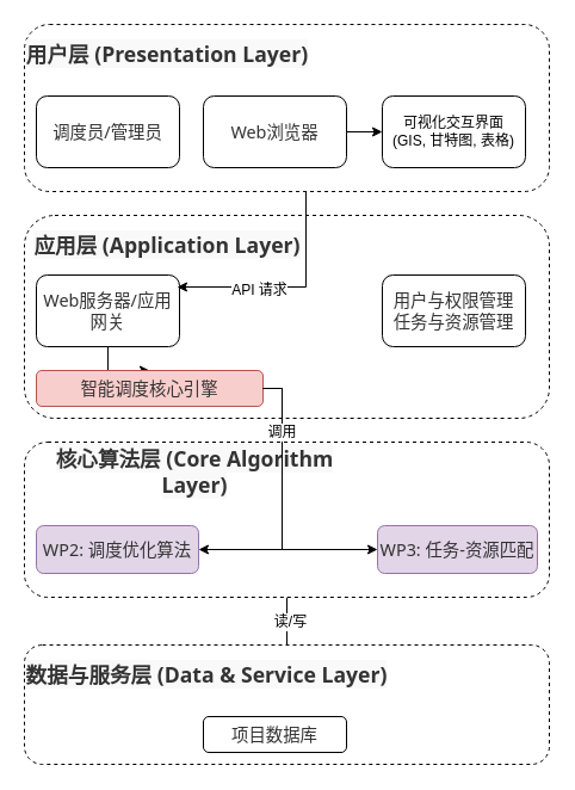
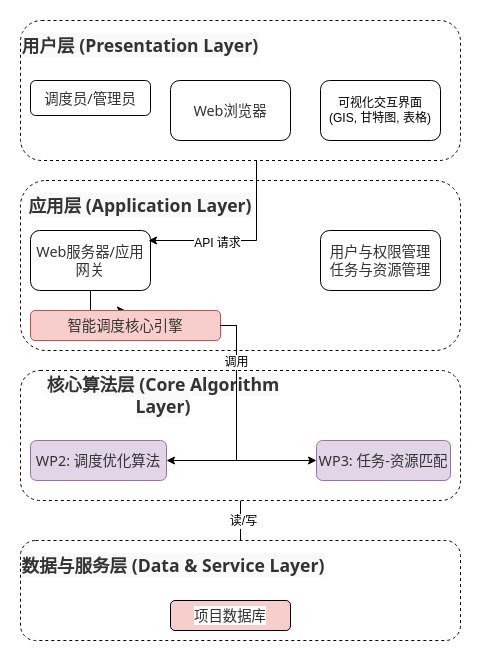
  <mxCell id="0" />
  <mxCell id="1" parent="0" />
  <mxCell id="2" value="" style="rounded=1;whiteSpace=wrap;html=1;dashed=1;" vertex="1" parent="1"><mxGeometry x="20" y="20" width="440" height="140" as="geometry" /></mxCell>
  <mxCell id="3" value="&lt;span style=&quot;color: rgb(51, 51, 51); font-family: &amp;quot;Microsoft YaHei&amp;quot;, &amp;quot;Segoe UI&amp;quot;, Roboto, Oxygen, Ubuntu, Cantarell, &amp;quot;Fira Sans&amp;quot;, &amp;quot;Droid Sans&amp;quot;, &amp;quot;Helvetica Neue&amp;quot;, sans-serif; font-size: 17.6px; font-weight: 700; text-align: start; background-color: rgb(249, 249, 249);&quot;&gt;用户层 (Presentation Layer)&lt;/span&gt;" style="text;html=1;align=center;verticalAlign=middle;whiteSpace=wrap;rounded=0;" vertex="1" parent="1"><mxGeometry x="20" y="20" width="240" height="50" as="geometry" /></mxCell>
- <mxCell id="4" value="&lt;span style=&quot;color: rgb(51, 51, 51); font-family: &amp;quot;Microsoft YaHei&amp;quot;, &amp;quot;Segoe UI&amp;quot;, Roboto, Oxygen, Ubuntu, Cantarell, &amp;quot;Fira Sans&amp;quot;, &amp;quot;Droid Sans&amp;quot;, &amp;quot;Helvetica Neue&amp;quot;, sans-serif; font-size: 14.4px; white-space-collapse: preserve-breaks; background-color: rgb(255, 255, 255);&quot;&gt;调度员/管理员&lt;/span&gt;" style="rounded=1;whiteSpace=wrap;html=1;" vertex="1" parent="1"><mxGeometry x="30" y="80" width="120" height="60" as="geometry" /></mxCell>
- <mxCell id="5" value="" style="edgeStyle=orthogonalEdgeStyle;rounded=0;orthogonalLoop=1;jettySize=auto;html=1;" edge="1" parent="1" source="6" target="7"><mxGeometry relative="1" as="geometry" /></mxCell>
+ <mxCell id="4" value="&lt;span style=&quot;color: rgb(51, 51, 51); font-family: &amp;quot;Microsoft YaHei&amp;quot;, &amp;quot;Segoe UI&amp;quot;, Roboto, Oxygen, Ubuntu, Cantarell, &amp;quot;Fira Sans&amp;quot;, &amp;quot;Droid Sans&amp;quot;, &amp;quot;Helvetica Neue&amp;quot;, sans-serif; font-size: 14.4px; white-space-collapse: preserve-breaks; background-color: rgb(255, 255, 255);&quot;&gt;调度员/管理员&lt;/span&gt;" style="rounded=1;whiteSpace=wrap;html=1;" vertex="1" parent="1"><mxGeometry x="30" y="80" width="120" height="35" as="geometry" /></mxCell>
  <mxCell id="6" value="&lt;span style=&quot;color: rgb(51, 51, 51); font-family: &amp;quot;Microsoft YaHei&amp;quot;, &amp;quot;Segoe UI&amp;quot;, Roboto, Oxygen, Ubuntu, Cantarell, &amp;quot;Fira Sans&amp;quot;, &amp;quot;Droid Sans&amp;quot;, &amp;quot;Helvetica Neue&amp;quot;, sans-serif; font-size: 14.4px; white-space-collapse: preserve-breaks; background-color: rgb(255, 255, 255);&quot;&gt;Web浏览器&lt;/span&gt;" style="rounded=1;whiteSpace=wrap;html=1;" vertex="1" parent="1"><mxGeometry x="170" y="80" width="120" height="60" as="geometry" /></mxCell>
  <mxCell id="7" value="&lt;div&gt;可视化交互界面&lt;/div&gt;&lt;div&gt;(GIS, 甘特图, 表格)&lt;/div&gt;" style="rounded=1;whiteSpace=wrap;html=1;" vertex="1" parent="1"><mxGeometry x="320" y="80" width="120" height="60" as="geometry" /></mxCell>
  <mxCell id="8" value="" style="rounded=1;whiteSpace=wrap;html=1;dashed=1;" vertex="1" parent="1"><mxGeometry x="20" y="180" width="440" height="170" as="geometry" /></mxCell>
  <mxCell id="9" value="&lt;span style=&quot;color: rgb(51, 51, 51); font-family: &amp;quot;Microsoft YaHei&amp;quot;, &amp;quot;Segoe UI&amp;quot;, Roboto, Oxygen, Ubuntu, Cantarell, &amp;quot;Fira Sans&amp;quot;, &amp;quot;Droid Sans&amp;quot;, &amp;quot;Helvetica Neue&amp;quot;, sans-serif; font-size: 17.6px; font-weight: 700; text-align: start; background-color: rgb(249, 249, 249);&quot;&gt;应用层 (Application Layer)&lt;/span&gt;" style="text;html=1;align=center;verticalAlign=middle;whiteSpace=wrap;rounded=0;" vertex="1" parent="1"><mxGeometry x="20" y="180" width="240" height="50" as="geometry" /></mxCell>
  <mxCell id="10" style="edgeStyle=orthogonalEdgeStyle;rounded=0;orthogonalLoop=1;jettySize=auto;html=1;exitX=0.5;exitY=1;exitDx=0;exitDy=0;" edge="1" parent="1" source="11" target="13"><mxGeometry relative="1" as="geometry" /></mxCell>
  <mxCell id="11" value="&lt;span style=&quot;color: rgb(51, 51, 51); font-family: &amp;quot;Microsoft YaHei&amp;quot;, &amp;quot;Segoe UI&amp;quot;, Roboto, Oxygen, Ubuntu, Cantarell, &amp;quot;Fira Sans&amp;quot;, &amp;quot;Droid Sans&amp;quot;, &amp;quot;Helvetica Neue&amp;quot;, sans-serif; font-size: 14.4px; white-space-collapse: preserve-breaks; background-color: rgb(255, 255, 255);&quot;&gt;Web服务器/应用网关&lt;/span&gt;" style="rounded=1;whiteSpace=wrap;html=1;" vertex="1" parent="1"><mxGeometry x="30" y="230" width="120" height="60" as="geometry" /></mxCell>
  <mxCell id="12" value="&lt;span style=&quot;color: rgb(51, 51, 51); font-family: &amp;quot;Microsoft YaHei&amp;quot;, &amp;quot;Segoe UI&amp;quot;, Roboto, Oxygen, Ubuntu, Cantarell, &amp;quot;Fira Sans&amp;quot;, &amp;quot;Droid Sans&amp;quot;, &amp;quot;Helvetica Neue&amp;quot;, sans-serif; font-size: 14.4px; white-space-collapse: preserve-breaks; background-color: rgb(255, 255, 255);&quot;&gt;用户与权限管理&lt;/span&gt;&lt;br style=&quot;color: rgb(51, 51, 51); font-family: &amp;quot;Microsoft YaHei&amp;quot;, &amp;quot;Segoe UI&amp;quot;, Roboto, Oxygen, Ubuntu, Cantarell, &amp;quot;Fira Sans&amp;quot;, &amp;quot;Droid Sans&amp;quot;, &amp;quot;Helvetica Neue&amp;quot;, sans-serif; font-size: 14.4px; white-space-collapse: preserve-breaks;&quot;&gt;&lt;span style=&quot;color: rgb(51, 51, 51); font-family: &amp;quot;Microsoft YaHei&amp;quot;, &amp;quot;Segoe UI&amp;quot;, Roboto, Oxygen, Ubuntu, Cantarell, &amp;quot;Fira Sans&amp;quot;, &amp;quot;Droid Sans&amp;quot;, &amp;quot;Helvetica Neue&amp;quot;, sans-serif; font-size: 14.4px; white-space-collapse: preserve-breaks; background-color: rgb(255, 255, 255);&quot;&gt;任务与资源管理&lt;/span&gt;" style="rounded=1;whiteSpace=wrap;html=1;" vertex="1" parent="1"><mxGeometry x="320" y="230" width="120" height="60" as="geometry" /></mxCell>
  <mxCell id="13" value="&lt;span style=&quot;color: rgb(51, 51, 51); font-family: &amp;quot;Microsoft YaHei&amp;quot;, &amp;quot;Segoe UI&amp;quot;, Roboto, Oxygen, Ubuntu, Cantarell, &amp;quot;Fira Sans&amp;quot;, &amp;quot;Droid Sans&amp;quot;, &amp;quot;Helvetica Neue&amp;quot;, sans-serif; font-size: 14.4px; white-space-collapse: preserve-breaks;&quot;&gt;智能调度核心引擎&lt;/span&gt;" style="rounded=1;whiteSpace=wrap;html=1;fillColor=#f8cecc;strokeColor=#b85450;labelBackgroundColor=none;" vertex="1" parent="1"><mxGeometry x="30" y="310" width="190" height="30" as="geometry" /></mxCell>
  <mxCell id="14" value="" style="edgeStyle=orthogonalEdgeStyle;rounded=0;orthogonalLoop=1;jettySize=auto;html=1;" edge="1" parent="1" source="16" target="22"><mxGeometry relative="1" as="geometry" /></mxCell>
  <mxCell id="15" value="读/写" style="edgeLabel;html=1;align=center;verticalAlign=middle;resizable=0;points=[];fontSize=12;" vertex="1" connectable="0" parent="14"><mxGeometry x="-0.636" y="2" relative="1" as="geometry"><mxPoint as="offset" /></mxGeometry></mxCell>
  <mxCell id="16" value="" style="rounded=1;whiteSpace=wrap;html=1;dashed=1;" vertex="1" parent="1"><mxGeometry x="20" y="370" width="440" height="130" as="geometry" /></mxCell>
  <mxCell id="17" value="&lt;span style=&quot;color: rgb(51, 51, 51); font-family: &amp;quot;Microsoft YaHei&amp;quot;, &amp;quot;Segoe UI&amp;quot;, Roboto, Oxygen, Ubuntu, Cantarell, &amp;quot;Fira Sans&amp;quot;, &amp;quot;Droid Sans&amp;quot;, &amp;quot;Helvetica Neue&amp;quot;, sans-serif; font-size: 17.6px; font-weight: 700; text-align: start; background-color: rgb(249, 249, 249);&quot;&gt;核心算法层 (Core Algorithm Layer)&lt;/span&gt;" style="text;html=1;align=center;verticalAlign=middle;whiteSpace=wrap;rounded=0;" vertex="1" parent="1"><mxGeometry x="20" y="370" width="286" height="50" as="geometry" /></mxCell>
  <mxCell id="18" value="&lt;span style=&quot;color: rgb(51, 51, 51); font-family: &amp;quot;Microsoft YaHei&amp;quot;, &amp;quot;Segoe UI&amp;quot;, Roboto, Oxygen, Ubuntu, Cantarell, &amp;quot;Fira Sans&amp;quot;, &amp;quot;Droid Sans&amp;quot;, &amp;quot;Helvetica Neue&amp;quot;, sans-serif; font-size: 14.4px; white-space-collapse: preserve-breaks;&quot;&gt;WP2: 调度优化算法&lt;/span&gt;" style="rounded=1;whiteSpace=wrap;html=1;labelBackgroundColor=none;fillColor=#e1d5e7;strokeColor=#9673a6;" vertex="1" parent="1"><mxGeometry x="30" y="440" width="136" height="40" as="geometry" /></mxCell>
  <mxCell id="19" value="&lt;span style=&quot;color: rgb(51, 51, 51); font-family: &amp;quot;Microsoft YaHei&amp;quot;, &amp;quot;Segoe UI&amp;quot;, Roboto, Oxygen, Ubuntu, Cantarell, &amp;quot;Fira Sans&amp;quot;, &amp;quot;Droid Sans&amp;quot;, &amp;quot;Helvetica Neue&amp;quot;, sans-serif; font-size: 14.4px; white-space-collapse: preserve-breaks;&quot;&gt;WP3: 任务-资源匹配&lt;/span&gt;" style="rounded=1;whiteSpace=wrap;html=1;labelBackgroundColor=none;fillColor=#e1d5e7;strokeColor=#9673a6;" vertex="1" parent="1"><mxGeometry x="316" y="440" width="134" height="40" as="geometry" /></mxCell>
  <mxCell id="20" value="" style="rounded=1;whiteSpace=wrap;html=1;dashed=1;" vertex="1" parent="1"><mxGeometry x="20" y="540" width="440" height="100" as="geometry" /></mxCell>
  <mxCell id="21" value="&lt;span style=&quot;color: rgb(51, 51, 51); font-family: &amp;quot;Microsoft YaHei&amp;quot;, &amp;quot;Segoe UI&amp;quot;, Roboto, Oxygen, Ubuntu, Cantarell, &amp;quot;Fira Sans&amp;quot;, &amp;quot;Droid Sans&amp;quot;, &amp;quot;Helvetica Neue&amp;quot;, sans-serif; font-size: 17.6px; font-weight: 700; text-align: start; background-color: rgb(249, 249, 249);&quot;&gt;数据与服务层 (Data &amp;amp; Service Layer)&lt;/span&gt;" style="text;html=1;align=center;verticalAlign=middle;whiteSpace=wrap;rounded=0;" vertex="1" parent="1"><mxGeometry x="20" y="540" width="306" height="50" as="geometry" /></mxCell>
- <mxCell id="22" value="&lt;span style=&quot;color: rgb(51, 51, 51); font-family: &amp;quot;Microsoft YaHei&amp;quot;, &amp;quot;Segoe UI&amp;quot;, Roboto, Oxygen, Ubuntu, Cantarell, &amp;quot;Fira Sans&amp;quot;, &amp;quot;Droid Sans&amp;quot;, &amp;quot;Helvetica Neue&amp;quot;, sans-serif; font-size: 14.4px; white-space-collapse: preserve-breaks; background-color: rgb(255, 255, 255);&quot;&gt;项目数据库&lt;/span&gt;" style="rounded=1;whiteSpace=wrap;html=1;" vertex="1" parent="1"><mxGeometry x="170" y="600" width="120" height="30" as="geometry" /></mxCell>
+ <mxCell id="22" value="&lt;span style=&quot;color: rgb(51, 51, 51); font-family: &amp;quot;Microsoft YaHei&amp;quot;, &amp;quot;Segoe UI&amp;quot;, Roboto, Oxygen, Ubuntu, Cantarell, &amp;quot;Fira Sans&amp;quot;, &amp;quot;Droid Sans&amp;quot;, &amp;quot;Helvetica Neue&amp;quot;, sans-serif; font-size: 14.4px; white-space-collapse: preserve-breaks; background-color: rgb(255, 255, 255);&quot;&gt;项目数据库&lt;/span&gt;" style="rounded=1;whiteSpace=wrap;html=1;fillColor=#f8cecc;" vertex="1" parent="1"><mxGeometry x="170" y="600" width="120" height="30" as="geometry" /></mxCell>
  <mxCell id="23" style="edgeStyle=orthogonalEdgeStyle;rounded=0;orthogonalLoop=1;jettySize=auto;html=1;" edge="1" parent="1" source="2"><mxGeometry relative="1" as="geometry"><mxPoint x="148" y="240" as="targetPoint" /><Array as="points"><mxPoint x="256" y="240" /><mxPoint x="148" y="240" /></Array></mxGeometry></mxCell>
  <mxCell id="24" value="API 请求" style="edgeLabel;html=1;align=center;verticalAlign=middle;resizable=0;points=[];fontSize=12;" vertex="1" connectable="0" parent="23"><mxGeometry x="0.277" y="2" relative="1" as="geometry"><mxPoint as="offset" /></mxGeometry></mxCell>
  <mxCell id="25" style="edgeStyle=orthogonalEdgeStyle;rounded=0;orthogonalLoop=1;jettySize=auto;html=1;entryX=0;entryY=0.5;entryDx=0;entryDy=0;" edge="1" parent="1" source="13" target="19"><mxGeometry relative="1" as="geometry"><Array as="points"><mxPoint x="236" y="325" /><mxPoint x="236" y="460" /></Array></mxGeometry></mxCell>
  <mxCell id="26" style="edgeStyle=orthogonalEdgeStyle;rounded=0;orthogonalLoop=1;jettySize=auto;html=1;entryX=1;entryY=0.5;entryDx=0;entryDy=0;" edge="1" parent="1" source="13" target="18"><mxGeometry relative="1" as="geometry"><Array as="points"><mxPoint x="236" y="325" /><mxPoint x="236" y="460" /></Array></mxGeometry></mxCell>
  <mxCell id="27" value="调用" style="edgeLabel;html=1;align=center;verticalAlign=middle;resizable=0;points=[];fontSize=12;" vertex="1" connectable="0" parent="26"><mxGeometry x="-0.526" y="-1" relative="1" as="geometry"><mxPoint as="offset" /></mxGeometry></mxCell>
